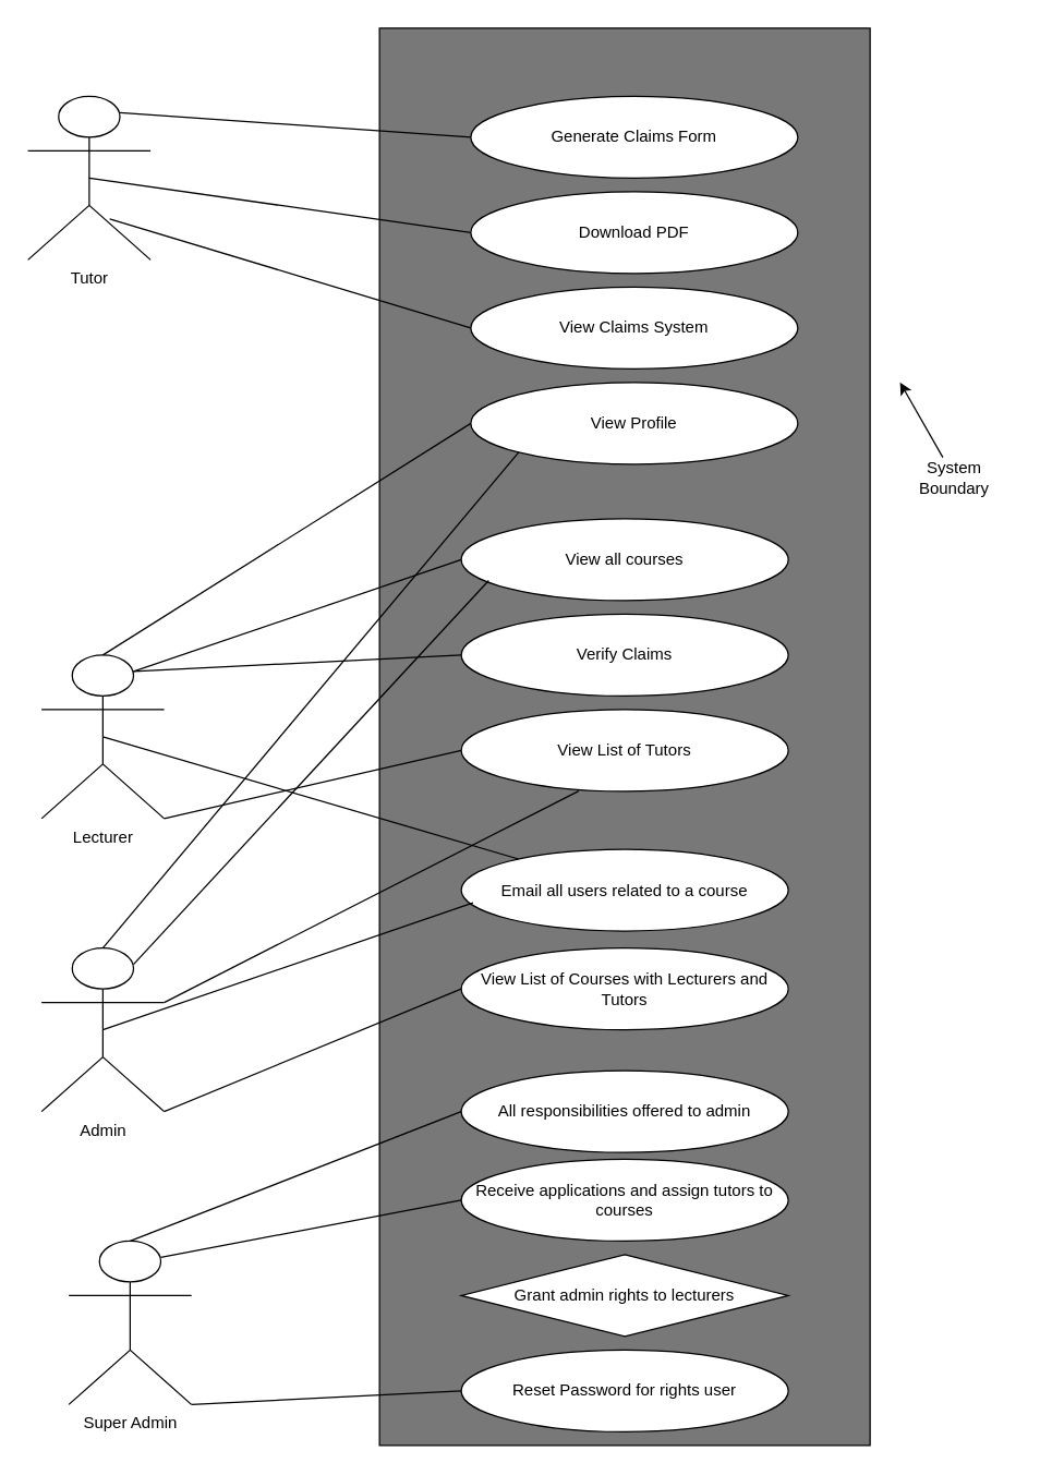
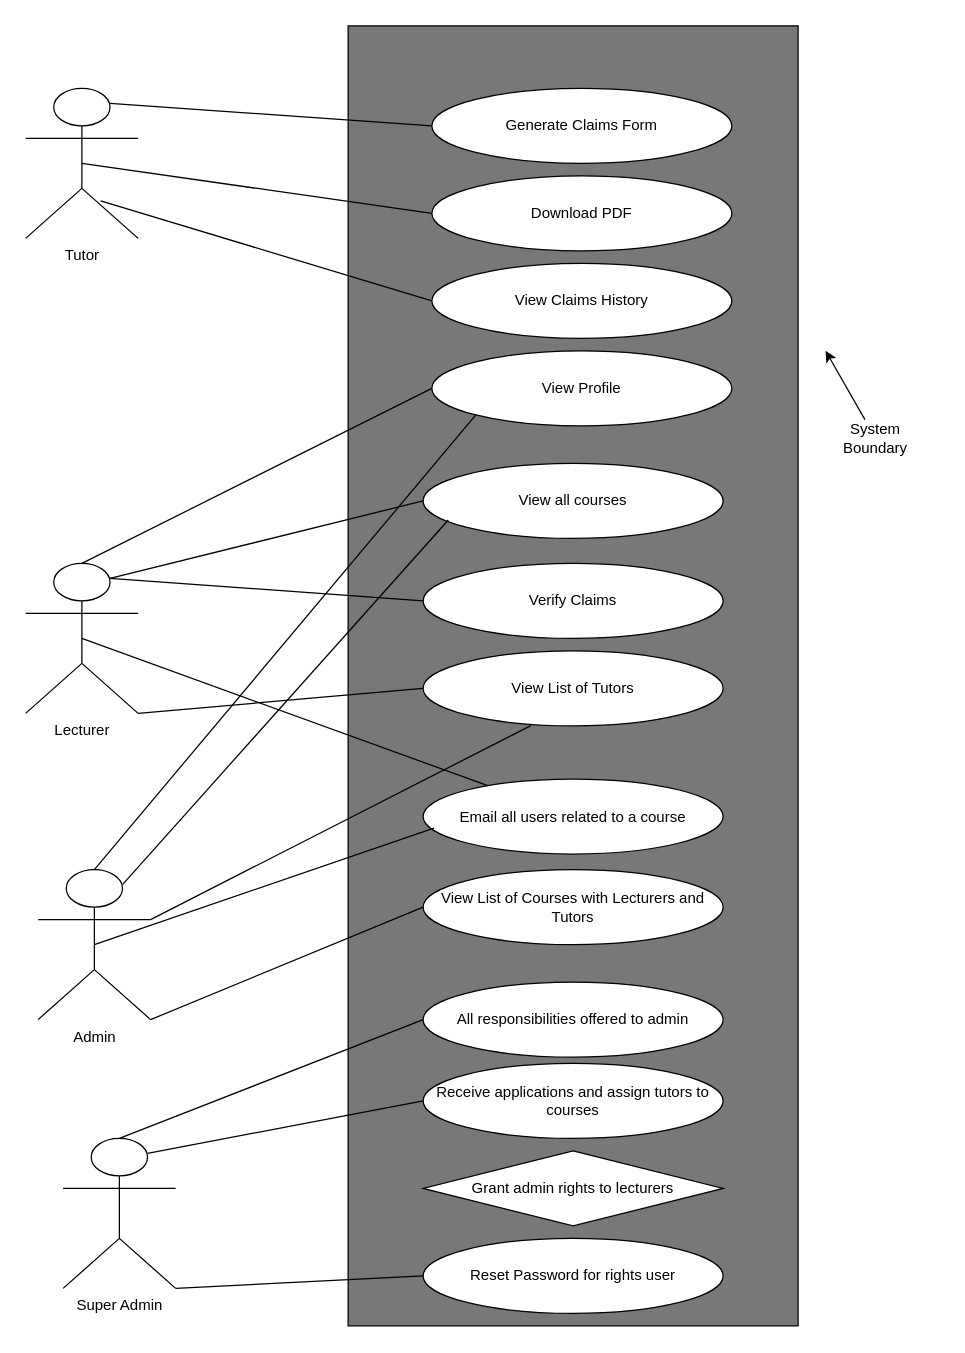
  <mxCell id="0" />
  <mxCell id="1" parent="0" />
  <mxCell id="2" value="" style="rounded=0;whiteSpace=wrap;html=1;fillColor=#787878;" parent="1" vertex="1"><mxGeometry x="278" y="20" width="360" height="1040" as="geometry" /></mxCell>
  <mxCell id="3" value="Tutor" style="shape=umlActor;verticalLabelPosition=bottom;labelBackgroundColor=#ffffff;verticalAlign=top;html=1;outlineConnect=0;" parent="1" vertex="1"><mxGeometry x="20" y="70" width="90" height="120" as="geometry" /></mxCell>
- <mxCell id="4" value="Lecturer" style="shape=umlActor;verticalLabelPosition=bottom;labelBackgroundColor=#ffffff;verticalAlign=top;html=1;outlineConnect=0;" parent="1" vertex="1"><mxGeometry x="30" y="480" width="90" height="120" as="geometry" /></mxCell>
+ <mxCell id="4" value="Lecturer" style="shape=umlActor;verticalLabelPosition=bottom;labelBackgroundColor=#ffffff;verticalAlign=top;html=1;outlineConnect=0;" parent="1" vertex="1"><mxGeometry x="20" y="450" width="90" height="120" as="geometry" /></mxCell>
  <mxCell id="5" value="Admin" style="shape=umlActor;verticalLabelPosition=bottom;labelBackgroundColor=#ffffff;verticalAlign=top;html=1;outlineConnect=0;" parent="1" vertex="1"><mxGeometry x="30" y="695" width="90" height="120" as="geometry" /></mxCell>
  <mxCell id="6" value="Generate Claims Form" style="ellipse;whiteSpace=wrap;html=1;" parent="1" vertex="1"><mxGeometry x="345" y="70" width="240" height="60" as="geometry" /></mxCell>
  <mxCell id="7" value="Download PDF" style="ellipse;whiteSpace=wrap;html=1;" parent="1" vertex="1"><mxGeometry x="345" y="140" width="240" height="60" as="geometry" /></mxCell>
- <mxCell id="8" value="View Claims System" style="ellipse;whiteSpace=wrap;html=1;" parent="1" vertex="1"><mxGeometry x="345" y="210" width="240" height="60" as="geometry" /></mxCell>
+ <mxCell id="8" value="View Claims History" style="ellipse;whiteSpace=wrap;html=1;" parent="1" vertex="1"><mxGeometry x="345" y="210" width="240" height="60" as="geometry" /></mxCell>
  <mxCell id="9" value="View Profile" style="ellipse;whiteSpace=wrap;html=1;" parent="1" vertex="1"><mxGeometry x="345" y="280" width="240" height="60" as="geometry" /></mxCell>
  <mxCell id="10" value="View List of Tutors" style="ellipse;whiteSpace=wrap;html=1;" parent="1" vertex="1"><mxGeometry x="338" y="520" width="240" height="60" as="geometry" /></mxCell>
  <mxCell id="11" value="View List of Courses with Lecturers and Tutors" style="ellipse;whiteSpace=wrap;html=1;" parent="1" vertex="1"><mxGeometry x="338" y="695" width="240" height="60" as="geometry" /></mxCell>
  <mxCell id="12" value="" style="endArrow=none;html=1;entryX=0;entryY=0.5;entryDx=0;entryDy=0;exitX=1;exitY=1;exitDx=0;exitDy=0;exitPerimeter=0;" parent="1" source="5" target="11" edge="1"><mxGeometry width="50" height="50" relative="1" as="geometry"><mxPoint x="190" y="880" as="sourcePoint" /><mxPoint x="240" y="830" as="targetPoint" /></mxGeometry></mxCell>
  <mxCell id="13" value="" style="endArrow=none;html=1;entryX=0.359;entryY=0.996;entryDx=0;entryDy=0;entryPerimeter=0;exitX=1;exitY=0.333;exitDx=0;exitDy=0;exitPerimeter=0;" parent="1" source="5" target="10" edge="1"><mxGeometry width="50" height="50" relative="1" as="geometry"><mxPoint x="160" y="760" as="sourcePoint" /><mxPoint x="210" y="710" as="targetPoint" /></mxGeometry></mxCell>
  <mxCell id="14" value="" style="endArrow=none;html=1;exitX=0.5;exitY=0;exitDx=0;exitDy=0;exitPerimeter=0;entryX=0;entryY=1;entryDx=0;entryDy=0;" parent="1" source="5" target="9" edge="1"><mxGeometry width="50" height="50" relative="1" as="geometry"><mxPoint x="120" y="720" as="sourcePoint" /><mxPoint x="170" y="670" as="targetPoint" /></mxGeometry></mxCell>
  <mxCell id="15" value="" style="endArrow=none;html=1;entryX=0;entryY=0.5;entryDx=0;entryDy=0;exitX=1;exitY=1;exitDx=0;exitDy=0;exitPerimeter=0;" parent="1" source="4" target="10" edge="1"><mxGeometry width="50" height="50" relative="1" as="geometry"><mxPoint x="180" y="560" as="sourcePoint" /><mxPoint x="230" y="510" as="targetPoint" /></mxGeometry></mxCell>
  <mxCell id="16" value="" style="endArrow=none;html=1;entryX=0;entryY=0.5;entryDx=0;entryDy=0;exitX=0.5;exitY=0;exitDx=0;exitDy=0;exitPerimeter=0;" parent="1" source="4" target="9" edge="1"><mxGeometry width="50" height="50" relative="1" as="geometry"><mxPoint x="130" y="390" as="sourcePoint" /><mxPoint x="180" y="340" as="targetPoint" /></mxGeometry></mxCell>
  <mxCell id="17" value="" style="endArrow=none;html=1;entryX=0;entryY=0.5;entryDx=0;entryDy=0;exitX=0.667;exitY=0.75;exitDx=0;exitDy=0;exitPerimeter=0;" parent="1" source="3" target="8" edge="1"><mxGeometry width="50" height="50" relative="1" as="geometry"><mxPoint x="200" y="200" as="sourcePoint" /><mxPoint x="250" y="150" as="targetPoint" /></mxGeometry></mxCell>
  <mxCell id="18" value="" style="endArrow=none;html=1;entryX=0;entryY=0.5;entryDx=0;entryDy=0;exitX=0.5;exitY=0.5;exitDx=0;exitDy=0;exitPerimeter=0;" parent="1" source="3" target="7" edge="1"><mxGeometry width="50" height="50" relative="1" as="geometry"><mxPoint x="210" y="160" as="sourcePoint" /><mxPoint x="260" y="110" as="targetPoint" /></mxGeometry></mxCell>
  <mxCell id="19" value="" style="endArrow=none;html=1;entryX=0;entryY=0.5;entryDx=0;entryDy=0;exitX=0.75;exitY=0.1;exitDx=0;exitDy=0;exitPerimeter=0;" parent="1" source="3" target="6" edge="1"><mxGeometry width="50" height="50" relative="1" as="geometry"><mxPoint x="190" y="90" as="sourcePoint" /><mxPoint x="240" y="40" as="targetPoint" /></mxGeometry></mxCell>
  <mxCell id="20" value="System&lt;br&gt;Boundary&lt;br&gt;" style="text;html=1;strokeColor=none;fillColor=#ffffff;align=center;verticalAlign=middle;whiteSpace=wrap;rounded=0;" parent="1" vertex="1"><mxGeometry x="650" y="335" width="100" height="30" as="geometry" /></mxCell>
  <mxCell id="21" value="" style="endArrow=classic;html=1;" parent="1" source="20" edge="1"><mxGeometry width="50" height="50" relative="1" as="geometry"><mxPoint x="690" y="290" as="sourcePoint" /><mxPoint x="660" y="280" as="targetPoint" /></mxGeometry></mxCell>
- <mxCell id="22" value="View all courses" style="ellipse;whiteSpace=wrap;html=1;" parent="1" vertex="1"><mxGeometry x="338" y="380" width="240" height="60" as="geometry" /></mxCell>
+ <mxCell id="22" value="View all courses" style="ellipse;whiteSpace=wrap;html=1;" parent="1" vertex="1"><mxGeometry x="338" y="370" width="240" height="60" as="geometry" /></mxCell>
  <mxCell id="23" value="" style="endArrow=none;html=1;entryX=0;entryY=0.5;entryDx=0;entryDy=0;exitX=0.75;exitY=0.1;exitDx=0;exitDy=0;exitPerimeter=0;" parent="1" source="4" target="22" edge="1"><mxGeometry width="50" height="50" relative="1" as="geometry"><mxPoint x="120" y="460.5" as="sourcePoint" /><mxPoint x="390" y="450" as="targetPoint" /></mxGeometry></mxCell>
  <mxCell id="24" value="" style="endArrow=none;html=1;entryX=0.084;entryY=0.755;entryDx=0;entryDy=0;entryPerimeter=0;exitX=0.75;exitY=0.1;exitDx=0;exitDy=0;exitPerimeter=0;" parent="1" source="5" target="22" edge="1"><mxGeometry width="50" height="50" relative="1" as="geometry"><mxPoint x="215" y="780" as="sourcePoint" /><mxPoint x="485" y="769.5" as="targetPoint" /></mxGeometry></mxCell>
  <mxCell id="25" value="Email all users related to a course" style="ellipse;whiteSpace=wrap;html=1;" parent="1" vertex="1"><mxGeometry x="338" y="622.5" width="240" height="60" as="geometry" /></mxCell>
  <mxCell id="26" value="" style="endArrow=none;html=1;entryX=0.036;entryY=0.655;entryDx=0;entryDy=0;entryPerimeter=0;exitX=0.5;exitY=0.5;exitDx=0;exitDy=0;exitPerimeter=0;" parent="1" source="5" target="25" edge="1"><mxGeometry width="50" height="50" relative="1" as="geometry"><mxPoint x="110" y="831" as="sourcePoint" /><mxPoint x="210" y="940" as="targetPoint" /></mxGeometry></mxCell>
  <mxCell id="27" value="" style="endArrow=none;html=1;exitX=0.5;exitY=0.5;exitDx=0;exitDy=0;exitPerimeter=0;" parent="1" source="4" target="25" edge="1"><mxGeometry width="50" height="50" relative="1" as="geometry"><mxPoint x="85" y="860" as="sourcePoint" /><mxPoint x="400" y="895" as="targetPoint" /></mxGeometry></mxCell>
  <mxCell id="28" value="Super Admin" style="shape=umlActor;verticalLabelPosition=bottom;labelBackgroundColor=#ffffff;verticalAlign=top;html=1;outlineConnect=0;" parent="1" vertex="1"><mxGeometry x="50" y="910" width="90" height="120" as="geometry" /></mxCell>
  <mxCell id="29" value="Reset Password for rights user" style="ellipse;whiteSpace=wrap;html=1;" parent="1" vertex="1"><mxGeometry x="338" y="990" width="240" height="60" as="geometry" /></mxCell>
  <mxCell id="30" value="Receive applications and assign tutors to courses" style="ellipse;whiteSpace=wrap;html=1;" parent="1" vertex="1"><mxGeometry x="338" y="850" width="240" height="60" as="geometry" /></mxCell>
  <mxCell id="31" value="Grant admin rights to lecturers" style="rhombus;whiteSpace=wrap;html=1;" parent="1" vertex="1"><mxGeometry x="338" y="920" width="240" height="60" as="geometry" /></mxCell>
  <mxCell id="32" value="" style="endArrow=none;html=1;exitX=0.75;exitY=0.1;exitDx=0;exitDy=0;exitPerimeter=0;entryX=0;entryY=0.5;entryDx=0;entryDy=0;" parent="1" source="28" target="30" edge="1"><mxGeometry width="50" height="50" relative="1" as="geometry"><mxPoint x="150" y="870" as="sourcePoint" /><mxPoint x="260" y="881" as="targetPoint" /></mxGeometry></mxCell>
  <mxCell id="33" value="" style="endArrow=none;html=1;entryX=0;entryY=0.5;entryDx=0;entryDy=0;" parent="1" target="29" edge="1"><mxGeometry width="50" height="50" relative="1" as="geometry"><mxPoint x="140" y="1030" as="sourcePoint" /><mxPoint x="370" y="1030" as="targetPoint" /></mxGeometry></mxCell>
  <mxCell id="34" value="Verify Claims" style="ellipse;whiteSpace=wrap;html=1;" parent="1" vertex="1"><mxGeometry x="338" y="450" width="240" height="60" as="geometry" /></mxCell>
  <mxCell id="35" value="" style="endArrow=none;html=1;entryX=0;entryY=0.5;entryDx=0;entryDy=0;exitX=0.75;exitY=0.1;exitDx=0;exitDy=0;exitPerimeter=0;" parent="1" source="4" target="34" edge="1"><mxGeometry width="50" height="50" relative="1" as="geometry"><mxPoint x="160" y="470" as="sourcePoint" /><mxPoint x="352.5" y="494" as="targetPoint" /></mxGeometry></mxCell>
  <mxCell id="36" value="All responsibilities offered to admin" style="ellipse;whiteSpace=wrap;html=1;" parent="1" vertex="1"><mxGeometry x="338" y="785" width="240" height="60" as="geometry" /></mxCell>
  <mxCell id="37" value="" style="endArrow=none;html=1;entryX=0;entryY=0.5;entryDx=0;entryDy=0;exitX=0.5;exitY=0;exitDx=0;exitDy=0;exitPerimeter=0;" parent="1" source="28" target="36" edge="1"><mxGeometry width="50" height="50" relative="1" as="geometry"><mxPoint x="120" y="918" as="sourcePoint" /><mxPoint x="360" y="902.5" as="targetPoint" /></mxGeometry></mxCell>
